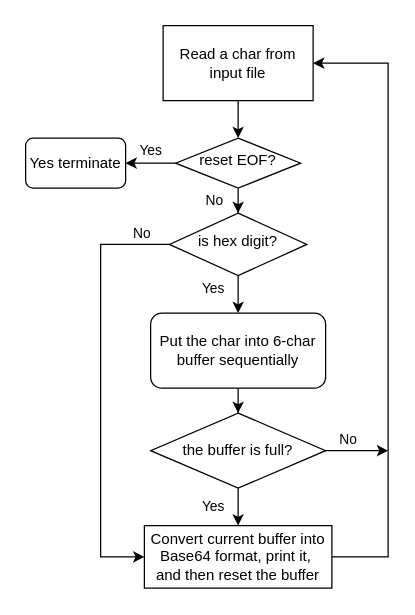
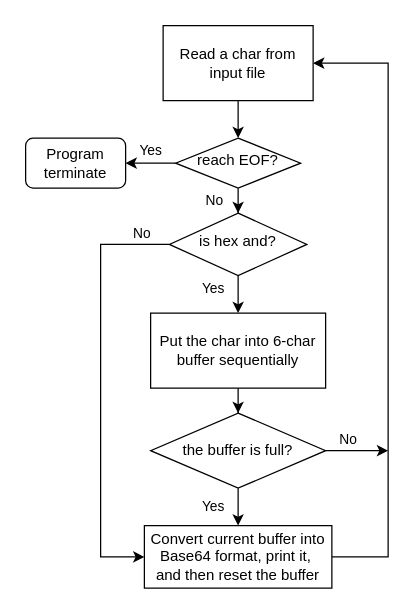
  <mxCell id="0" />
  <mxCell id="1" parent="0" />
  <mxCell id="2" value="" style="edgeStyle=orthogonalEdgeStyle;rounded=0;orthogonalLoop=1;jettySize=auto;html=1;endArrow=classic;endFill=1;" edge="1" parent="1" source="5" target="11"><mxGeometry relative="1" as="geometry" /></mxCell>
  <mxCell id="3" value="No" style="edgeLabel;html=1;align=center;verticalAlign=middle;resizable=0;points=[];" vertex="1" connectable="0" parent="2"><mxGeometry x="0.513" y="1" relative="1" as="geometry"><mxPoint x="-21" y="4.8" as="offset" /></mxGeometry></mxCell>
  <mxCell id="4" value="Yes" style="edgeStyle=orthogonalEdgeStyle;rounded=0;orthogonalLoop=1;jettySize=auto;html=1;endArrow=classic;endFill=1;" edge="1" parent="1" source="5" target="6"><mxGeometry y="-10" relative="1" as="geometry"><mxPoint as="offset" /></mxGeometry></mxCell>
- <mxCell id="5" value="reset EOF?" style="rhombus;whiteSpace=wrap;html=1;shadow=0;fontFamily=Helvetica;fontSize=12;align=center;strokeWidth=1;spacing=6;spacingTop=-4;" parent="1" vertex="1"><mxGeometry x="140" y="110" width="100" height="40" as="geometry" /></mxCell>
- <mxCell id="6" value="Yes terminate" style="rounded=1;whiteSpace=wrap;html=1;fontSize=12;glass=0;strokeWidth=1;shadow=0;" parent="1" vertex="1"><mxGeometry x="20" y="110" width="80" height="40" as="geometry" /></mxCell>
+ <mxCell id="5" value="reach EOF?" style="rhombus;whiteSpace=wrap;html=1;shadow=0;fontFamily=Helvetica;fontSize=12;align=center;strokeWidth=1;spacing=6;spacingTop=-4;" parent="1" vertex="1"><mxGeometry x="140" y="110" width="100" height="40" as="geometry" /></mxCell>
+ <mxCell id="6" value="Program terminate" style="rounded=1;whiteSpace=wrap;html=1;fontSize=12;glass=0;strokeWidth=1;shadow=0;" parent="1" vertex="1"><mxGeometry x="20" y="110" width="80" height="40" as="geometry" /></mxCell>
  <mxCell id="7" style="edgeStyle=orthogonalEdgeStyle;rounded=0;orthogonalLoop=1;jettySize=auto;html=1;entryX=0.5;entryY=0;entryDx=0;entryDy=0;exitX=0.5;exitY=1;exitDx=0;exitDy=0;" edge="1" parent="1" source="17" target="5"><mxGeometry relative="1" as="geometry"><mxPoint x="190.034" y="80" as="sourcePoint" /></mxGeometry></mxCell>
  <mxCell id="8" value="Yes" style="edgeStyle=orthogonalEdgeStyle;rounded=0;orthogonalLoop=1;jettySize=auto;html=1;exitX=0.5;exitY=1;exitDx=0;exitDy=0;entryX=0.5;entryY=0;entryDx=0;entryDy=0;endArrow=classic;endFill=1;" edge="1" parent="1" source="11" target="19"><mxGeometry x="-0.333" y="-20" relative="1" as="geometry"><mxPoint x="190" y="240" as="targetPoint" /><mxPoint as="offset" /></mxGeometry></mxCell>
  <mxCell id="9" style="edgeStyle=orthogonalEdgeStyle;rounded=0;orthogonalLoop=1;jettySize=auto;html=1;exitX=0;exitY=0.5;exitDx=0;exitDy=0;endArrow=classic;endFill=1;entryX=0;entryY=0.5;entryDx=0;entryDy=0;" edge="1" parent="1" source="11" target="20"><mxGeometry relative="1" as="geometry"><mxPoint x="30" y="450" as="targetPoint" /><Array as="points"><mxPoint x="80" y="195" /><mxPoint x="80" y="445" /></Array></mxGeometry></mxCell>
  <mxCell id="10" value="No" style="edgeLabel;html=1;align=center;verticalAlign=middle;resizable=0;points=[];" vertex="1" connectable="0" parent="9"><mxGeometry x="-0.778" y="-1" relative="1" as="geometry"><mxPoint x="15" y="-9" as="offset" /></mxGeometry></mxCell>
- <mxCell id="11" value="is hex digit?" style="rhombus;whiteSpace=wrap;html=1;shadow=0;fontFamily=Helvetica;fontSize=12;align=center;strokeWidth=1;spacing=6;spacingTop=-4;" vertex="1" parent="1"><mxGeometry x="135" y="170" width="110" height="50" as="geometry" /></mxCell>
+ <mxCell id="11" value="is hex and?" style="rhombus;whiteSpace=wrap;html=1;shadow=0;fontFamily=Helvetica;fontSize=12;align=center;strokeWidth=1;spacing=6;spacingTop=-4;" vertex="1" parent="1"><mxGeometry x="135" y="170" width="110" height="50" as="geometry" /></mxCell>
  <mxCell id="12" value="Yes" style="edgeStyle=orthogonalEdgeStyle;rounded=0;orthogonalLoop=1;jettySize=auto;html=1;endArrow=classic;endFill=1;" edge="1" parent="1" source="15"><mxGeometry y="-20" relative="1" as="geometry"><mxPoint x="190" y="420" as="targetPoint" /><mxPoint as="offset" /></mxGeometry></mxCell>
  <mxCell id="13" style="edgeStyle=orthogonalEdgeStyle;rounded=0;orthogonalLoop=1;jettySize=auto;html=1;exitX=1;exitY=0.5;exitDx=0;exitDy=0;endArrow=classic;endFill=1;" edge="1" parent="1" source="15"><mxGeometry relative="1" as="geometry"><mxPoint x="310" y="360" as="targetPoint" /><Array as="points"><mxPoint x="310" y="360" /></Array></mxGeometry></mxCell>
  <mxCell id="14" value="No" style="edgeLabel;html=1;align=center;verticalAlign=middle;resizable=0;points=[];" vertex="1" connectable="0" parent="13"><mxGeometry x="-0.317" y="1" relative="1" as="geometry"><mxPoint y="-9" as="offset" /></mxGeometry></mxCell>
  <mxCell id="15" value="the&amp;nbsp;buffer is full?" style="rhombus;whiteSpace=wrap;html=1;" vertex="1" parent="1"><mxGeometry x="120" y="330" width="140" height="60" as="geometry" /></mxCell>
  <mxCell id="16" style="edgeStyle=orthogonalEdgeStyle;rounded=0;orthogonalLoop=1;jettySize=auto;html=1;exitX=1;exitY=0.5;exitDx=0;exitDy=0;entryX=1;entryY=0.5;entryDx=0;entryDy=0;endArrow=classic;endFill=1;" edge="1" parent="1" source="20" target="17"><mxGeometry relative="1" as="geometry"><mxPoint x="265" y="440" as="sourcePoint" /><mxPoint x="250" y="50" as="targetPoint" /><Array as="points"><mxPoint x="310" y="445" /><mxPoint x="310" y="50" /></Array></mxGeometry></mxCell>
  <mxCell id="17" value="&lt;span&gt;Read a char from input file&lt;/span&gt;" style="rounded=0;whiteSpace=wrap;html=1;gradientColor=none;" vertex="1" parent="1"><mxGeometry x="130" y="20" width="120" height="60" as="geometry" /></mxCell>
  <mxCell id="18" value="" style="edgeStyle=orthogonalEdgeStyle;rounded=0;orthogonalLoop=1;jettySize=auto;html=1;endArrow=classic;endFill=1;" edge="1" parent="1" source="19" target="15"><mxGeometry relative="1" as="geometry" /></mxCell>
- <mxCell id="19" value="&lt;span&gt;Put the char into 6-char buffer sequentially&lt;/span&gt;" style="whiteSpace=wrap;html=1;gradientColor=none;rounded=1;" vertex="1" parent="1"><mxGeometry x="120" y="250" width="140" height="60" as="geometry" /></mxCell>
+ <mxCell id="19" value="&lt;span&gt;Put the char into 6-char buffer sequentially&lt;/span&gt;" style="rounded=0;whiteSpace=wrap;html=1;gradientColor=none;" vertex="1" parent="1"><mxGeometry x="120" y="250" width="140" height="60" as="geometry" /></mxCell>
  <mxCell id="20" value="&lt;span&gt;Convert current buffer into Base64 format, print it,&amp;nbsp;&lt;br&gt;and then reset the buffer&lt;br&gt;&lt;/span&gt;" style="rounded=0;whiteSpace=wrap;html=1;gradientColor=none;" vertex="1" parent="1"><mxGeometry x="115" y="420" width="150" height="50" as="geometry" /></mxCell>
